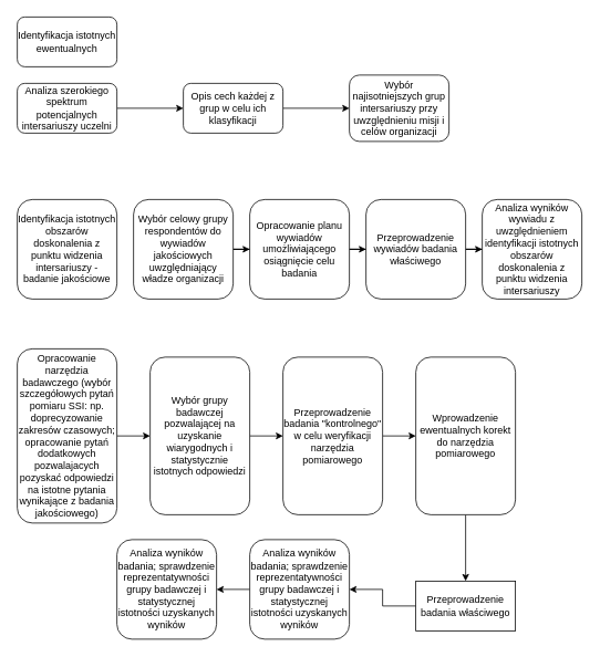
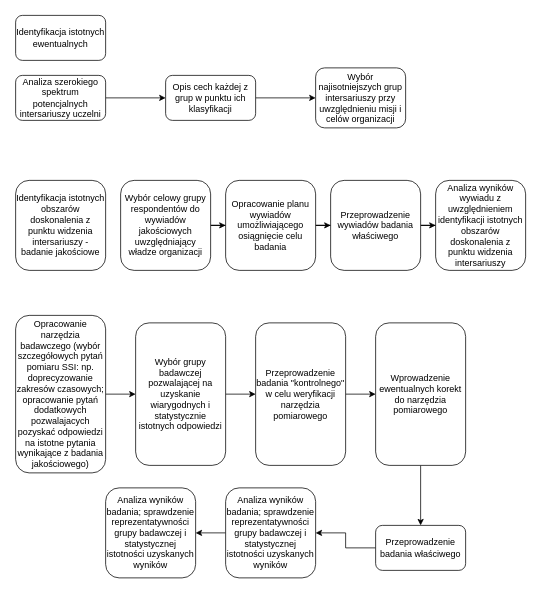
  <mxCell id="0" />
  <mxCell id="1" parent="0" />
  <mxCell id="2" value="Identyfikacja istotnych ewentualnych" style="rounded=1;whiteSpace=wrap;html=1;" parent="1" vertex="1"><mxGeometry x="20" y="20" width="120" height="60" as="geometry" /></mxCell>
  <mxCell id="3" value="" style="edgeStyle=orthogonalEdgeStyle;rounded=0;orthogonalLoop=1;jettySize=auto;html=1;" parent="1" source="4" target="13" edge="1"><mxGeometry relative="1" as="geometry" /></mxCell>
  <mxCell id="4" value="Opracowanie narzędzia badawczego (wybór szczegółowych pytań pomiaru SSI: np. doprecyzowanie zakresów czasowych; opracowanie pytań dodatkowych pozwalajacych pozyskać odpowiedzi na istotne pytania wynikające z badania jakościowego)" style="rounded=1;whiteSpace=wrap;html=1;" parent="1" vertex="1"><mxGeometry x="20" y="420" width="120" height="210" as="geometry" /></mxCell>
  <mxCell id="5" value="Identyfikacja istotnych obszarów doskonalenia z punktu widzenia intersariuszy - badanie jakościowe" style="rounded=1;whiteSpace=wrap;html=1;" parent="1" vertex="1"><mxGeometry x="20" y="240" width="120" height="120" as="geometry" /></mxCell>
  <mxCell id="6" value="" style="edgeStyle=orthogonalEdgeStyle;rounded=0;orthogonalLoop=1;jettySize=auto;html=1;" parent="1" source="7" target="16" edge="1"><mxGeometry relative="1" as="geometry" /></mxCell>
  <mxCell id="7" value="Wybór celowy grupy respondentów do wywiadów jakościowych uwzględniający władze organizacji" style="rounded=1;whiteSpace=wrap;html=1;" parent="1" vertex="1"><mxGeometry x="160" y="240" width="120" height="120" as="geometry" /></mxCell>
  <mxCell id="8" value="" style="edgeStyle=orthogonalEdgeStyle;rounded=0;orthogonalLoop=1;jettySize=auto;html=1;" parent="1" source="9" target="11" edge="1"><mxGeometry relative="1" as="geometry" /></mxCell>
  <mxCell id="9" value="Analiza szerokiego spektrum potencjalnych intersariuszy uczelni" style="rounded=1;whiteSpace=wrap;html=1;" parent="1" vertex="1"><mxGeometry x="20" y="100" width="120" height="60" as="geometry" /></mxCell>
  <mxCell id="10" value="" style="edgeStyle=orthogonalEdgeStyle;rounded=0;orthogonalLoop=1;jettySize=auto;html=1;" parent="1" source="11" target="14" edge="1"><mxGeometry relative="1" as="geometry" /></mxCell>
- <mxCell id="11" value="Opis cech każdej z grup w celu ich klasyfikacji" style="whiteSpace=wrap;html=1;rounded=1;" parent="1" vertex="1"><mxGeometry x="220" y="100" width="120" height="60" as="geometry" /></mxCell>
+ <mxCell id="11" value="Opis cech każdej z grup w punktu ich klasyfikacji" style="whiteSpace=wrap;html=1;rounded=1;" parent="1" vertex="1"><mxGeometry x="220" y="100" width="120" height="60" as="geometry" /></mxCell>
  <mxCell id="12" value="" style="edgeStyle=orthogonalEdgeStyle;rounded=0;orthogonalLoop=1;jettySize=auto;html=1;" parent="1" source="13" target="21" edge="1"><mxGeometry relative="1" as="geometry" /></mxCell>
  <mxCell id="13" value="Wybór grupy badawczej pozwalającej na uzyskanie wiarygodnych i statystycznie istotnych odpowiedzi" style="whiteSpace=wrap;html=1;rounded=1;" parent="1" vertex="1"><mxGeometry x="180" y="430" width="120" height="190" as="geometry" /></mxCell>
  <mxCell id="14" value="Wybór najisotniejszych grup intersariuszy przy uwzględnieniu misji i celów organizacji" style="whiteSpace=wrap;html=1;rounded=1;" parent="1" vertex="1"><mxGeometry x="420" y="90" width="120" height="80" as="geometry" /></mxCell>
  <mxCell id="15" value="" style="edgeStyle=orthogonalEdgeStyle;rounded=0;orthogonalLoop=1;jettySize=auto;html=1;" parent="1" source="16" target="18" edge="1"><mxGeometry relative="1" as="geometry" /></mxCell>
  <mxCell id="16" value="Opracowanie planu wywiadów umożliwiającego osiągnięcie celu badania" style="rounded=1;whiteSpace=wrap;html=1;" parent="1" vertex="1"><mxGeometry x="300" y="240" width="120" height="120" as="geometry" /></mxCell>
  <mxCell id="17" value="" style="edgeStyle=orthogonalEdgeStyle;rounded=0;orthogonalLoop=1;jettySize=auto;html=1;" parent="1" source="18" target="19" edge="1"><mxGeometry relative="1" as="geometry" /></mxCell>
  <mxCell id="18" value="Przeprowadzenie wywiadów badania właściwego" style="rounded=1;whiteSpace=wrap;html=1;" parent="1" vertex="1"><mxGeometry x="440" y="240" width="120" height="120" as="geometry" /></mxCell>
  <mxCell id="19" value="Analiza wyników wywiadu z uwzględnieniem identyfikacji istotnych obszarów doskonalenia z punktu widzenia intersariuszy" style="rounded=1;whiteSpace=wrap;html=1;" parent="1" vertex="1"><mxGeometry x="580" y="240" width="120" height="120" as="geometry" /></mxCell>
  <mxCell id="20" value="" style="edgeStyle=orthogonalEdgeStyle;rounded=0;orthogonalLoop=1;jettySize=auto;html=1;" parent="1" source="21" target="23" edge="1"><mxGeometry relative="1" as="geometry" /></mxCell>
  <mxCell id="21" value="Przeprowadzenie badania &quot;kontrolnego&quot; w celu weryfikacji narzędzia pomiarowego" style="whiteSpace=wrap;html=1;rounded=1;" parent="1" vertex="1"><mxGeometry x="340" y="430" width="120" height="190" as="geometry" /></mxCell>
  <mxCell id="22" value="" style="edgeStyle=orthogonalEdgeStyle;rounded=0;orthogonalLoop=1;jettySize=auto;html=1;" parent="1" source="23" target="25" edge="1"><mxGeometry relative="1" as="geometry" /></mxCell>
  <mxCell id="23" value="Wprowadzenie ewentualnych korekt do narzędzia pomiarowego" style="whiteSpace=wrap;html=1;rounded=1;" parent="1" vertex="1"><mxGeometry x="500" y="430" width="120" height="190" as="geometry" /></mxCell>
  <mxCell id="24" value="" style="edgeStyle=orthogonalEdgeStyle;rounded=0;orthogonalLoop=1;jettySize=auto;html=1;" parent="1" source="25" target="27" edge="1"><mxGeometry relative="1" as="geometry" /></mxCell>
- <mxCell id="25" value="Przeprowadzenie badania właściwego" style="whiteSpace=wrap;html=1;rounded=0;" parent="1" vertex="1"><mxGeometry x="500" y="700" width="120" height="60" as="geometry" /></mxCell>
+ <mxCell id="25" value="Przeprowadzenie badania właściwego" style="whiteSpace=wrap;html=1;rounded=1;" parent="1" vertex="1"><mxGeometry x="500" y="700" width="120" height="60" as="geometry" /></mxCell>
  <mxCell id="26" value="" style="edgeStyle=orthogonalEdgeStyle;rounded=0;orthogonalLoop=1;jettySize=auto;html=1;" parent="1" source="27" target="28" edge="1"><mxGeometry relative="1" as="geometry" /></mxCell>
  <mxCell id="27" value="Analiza wyników badania; sprawdzenie reprezentatywności grupy badawczej i statystycznej istotności uzyskanych wyników" style="whiteSpace=wrap;html=1;rounded=1;" parent="1" vertex="1"><mxGeometry x="300" y="650" width="120" height="120" as="geometry" /></mxCell>
  <mxCell id="28" value="Analiza wyników badania; sprawdzenie reprezentatywności grupy badawczej i statystycznej istotności uzyskanych wyników" style="whiteSpace=wrap;html=1;rounded=1;" parent="1" vertex="1"><mxGeometry x="140" y="650" width="120" height="120" as="geometry" /></mxCell>
